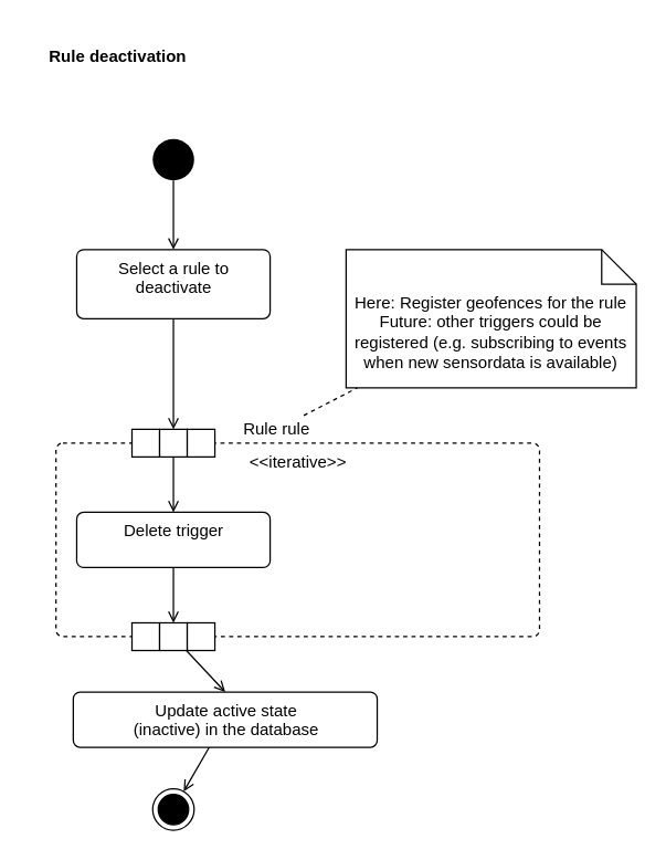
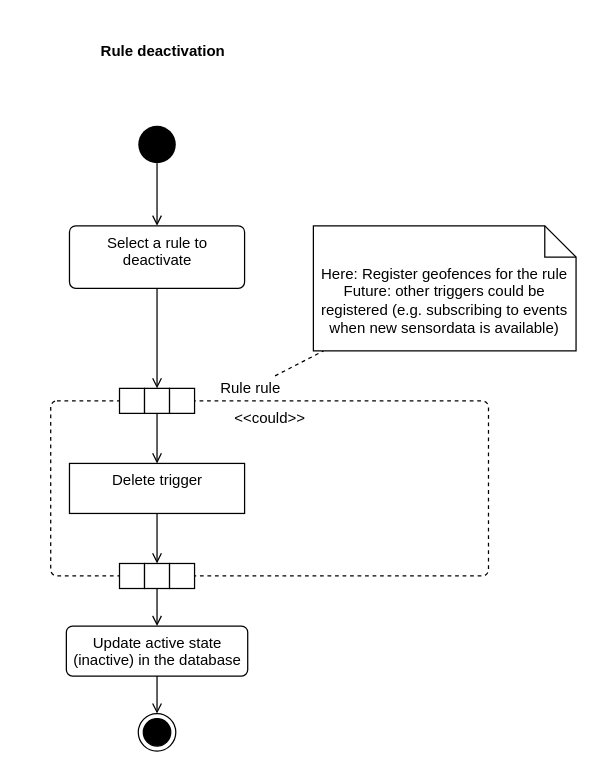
  <mxCell id="0" />
  <mxCell id="1" parent="0" />
- <mxCell id="2" value="&amp;lt;&amp;lt;iterative&amp;gt;&amp;gt;" style="html=1;align=center;verticalAlign=top;rounded=1;absoluteArcSize=1;arcSize=10;dashed=1;" vertex="1" parent="1"><mxGeometry x="40" y="320" width="350" height="140" as="geometry" /></mxCell>
- <mxCell id="3" value="Rule deactivation" style="text;align=center;fontStyle=1;verticalAlign=middle;spacingLeft=3;spacingRight=3;strokeColor=none;rotatable=0;points=[[0,0.5],[1,0.5]];portConstraint=eastwest;" vertex="1" parent="1"><mxGeometry width="130" height="40" as="geometry" x="20" y="20" /></mxCell>
+ <mxCell id="2" value="&amp;lt;&amp;lt;could&amp;gt;&amp;gt;" style="html=1;align=center;verticalAlign=top;rounded=1;absoluteArcSize=1;arcSize=10;dashed=1;" vertex="1" parent="1"><mxGeometry x="40" y="320" width="350" height="140" as="geometry" /></mxCell>
+ <mxCell id="3" value="Rule deactivation" style="text;align=center;fontStyle=1;verticalAlign=middle;spacingLeft=3;spacingRight=3;strokeColor=none;rotatable=0;points=[[0,0.5],[1,0.5]];portConstraint=eastwest;" vertex="1" parent="1"><mxGeometry x="65" y="20" width="130" height="40" as="geometry" /></mxCell>
  <mxCell id="4" style="rounded=0;orthogonalLoop=1;jettySize=auto;html=1;endArrow=open;endFill=0;" edge="1" parent="1" source="5" target="11"><mxGeometry relative="1" as="geometry" /></mxCell>
  <mxCell id="5" value="" style="ellipse;fillColor=#000000;strokeColor=none;" vertex="1" parent="1"><mxGeometry x="110" y="100" width="30" height="30" as="geometry" /></mxCell>
  <mxCell id="6" value="" style="group" vertex="1" connectable="0" parent="1"><mxGeometry x="95" y="310" width="60" height="20" as="geometry" /></mxCell>
  <mxCell id="7" value="" style="rounded=0;whiteSpace=wrap;html=1;" vertex="1" parent="6"><mxGeometry width="20" height="20" as="geometry" /></mxCell>
  <mxCell id="8" value="" style="rounded=0;whiteSpace=wrap;html=1;" vertex="1" parent="6"><mxGeometry x="20" width="20" height="20" as="geometry" /></mxCell>
  <mxCell id="9" value="" style="rounded=0;whiteSpace=wrap;html=1;" vertex="1" parent="6"><mxGeometry x="40" width="20" height="20" as="geometry" /></mxCell>
  <mxCell id="10" style="edgeStyle=none;rounded=0;orthogonalLoop=1;jettySize=auto;html=1;endArrow=open;endFill=0;" edge="1" parent="1" source="11" target="8"><mxGeometry relative="1" as="geometry" /></mxCell>
  <mxCell id="11" value="Select a rule to&lt;br&gt;deactivate" style="html=1;align=center;verticalAlign=top;rounded=1;absoluteArcSize=1;arcSize=10;dashed=0;" vertex="1" parent="1"><mxGeometry x="55" y="180" width="140" height="50" as="geometry" /></mxCell>
  <mxCell id="12" style="edgeStyle=none;rounded=0;orthogonalLoop=1;jettySize=auto;html=1;endArrow=none;endFill=0;dashed=1;" edge="1" parent="1" source="13" target="14"><mxGeometry relative="1" as="geometry" /></mxCell>
  <mxCell id="13" value="Rule rule" style="text;html=1;strokeColor=none;fillColor=none;align=center;verticalAlign=middle;whiteSpace=wrap;rounded=0;" vertex="1" parent="1"><mxGeometry x="160" y="300" width="80" height="20" as="geometry" /></mxCell>
  <mxCell id="14" value="Here: Register geofences for the rule&lt;br&gt;Future: other triggers could be registered (e.g. subscribing to events when new sensordata is available)" style="shape=note2;boundedLbl=1;whiteSpace=wrap;html=1;size=25;verticalAlign=top;align=center;" vertex="1" parent="1"><mxGeometry x="250" y="180" width="210" height="100" as="geometry" /></mxCell>
  <mxCell id="15" style="edgeStyle=none;rounded=0;orthogonalLoop=1;jettySize=auto;html=1;endArrow=open;endFill=0;" edge="1" parent="1" source="16" target="20"><mxGeometry relative="1" as="geometry" /></mxCell>
- <mxCell id="16" value="Delete trigger" style="html=1;align=center;verticalAlign=top;rounded=1;absoluteArcSize=1;arcSize=10;dashed=0;" vertex="1" parent="1"><mxGeometry x="55" y="370" width="140" height="40" as="geometry" /></mxCell>
+ <mxCell id="16" value="Delete trigger" style="html=1;align=center;verticalAlign=top;absoluteArcSize=1;arcSize=10;dashed=0;rounded=0;" vertex="1" parent="1"><mxGeometry x="55" y="370" width="140" height="40" as="geometry" /></mxCell>
  <mxCell id="17" style="edgeStyle=none;rounded=0;orthogonalLoop=1;jettySize=auto;html=1;endArrow=open;endFill=0;" edge="1" parent="1" source="8" target="16"><mxGeometry relative="1" as="geometry" /></mxCell>
  <mxCell id="18" value="" style="group" vertex="1" connectable="0" parent="1"><mxGeometry x="95" y="450" width="60" height="20" as="geometry" /></mxCell>
  <mxCell id="19" value="" style="rounded=0;whiteSpace=wrap;html=1;" vertex="1" parent="18"><mxGeometry width="20" height="20" as="geometry" /></mxCell>
  <mxCell id="20" value="" style="rounded=0;whiteSpace=wrap;html=1;" vertex="1" parent="18"><mxGeometry x="20" width="20" height="20" as="geometry" /></mxCell>
  <mxCell id="21" value="" style="rounded=0;whiteSpace=wrap;html=1;" vertex="1" parent="18"><mxGeometry x="40" width="20" height="20" as="geometry" /></mxCell>
  <mxCell id="22" style="edgeStyle=none;rounded=0;orthogonalLoop=1;jettySize=auto;html=1;endArrow=open;endFill=0;entryX=0.5;entryY=0;entryDx=0;entryDy=0;" edge="1" parent="1" source="20" target="24"><mxGeometry relative="1" as="geometry"><mxPoint x="125" y="540" as="sourcePoint" /><mxPoint x="125" y="500" as="targetPoint" /></mxGeometry></mxCell>
  <mxCell id="23" style="edgeStyle=none;rounded=0;orthogonalLoop=1;jettySize=auto;html=1;endArrow=open;endFill=0;" edge="1" parent="1" source="24" target="25"><mxGeometry relative="1" as="geometry" /></mxCell>
- <mxCell id="24" value="Update active state&lt;br&gt;(inactive) in the database" style="html=1;align=center;verticalAlign=top;rounded=1;absoluteArcSize=1;arcSize=10;dashed=0;" vertex="1" parent="1"><mxGeometry x="52.5" y="500" width="220" height="40" as="geometry" /></mxCell>
+ <mxCell id="24" value="Update active state&lt;br&gt;(inactive) in the database" style="html=1;align=center;verticalAlign=top;rounded=1;absoluteArcSize=1;arcSize=10;dashed=0;" vertex="1" parent="1"><mxGeometry x="52.5" y="500" width="145" height="40" as="geometry" /></mxCell>
  <mxCell id="25" value="" style="ellipse;html=1;shape=endState;fillColor=#000000;strokeColor=#000000;" vertex="1" parent="1"><mxGeometry x="110" y="570" width="30" height="30" as="geometry" /></mxCell>
